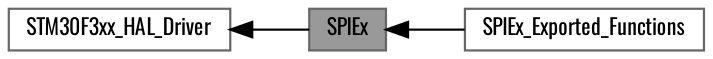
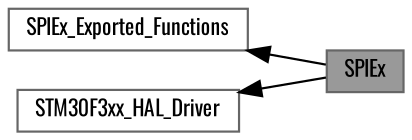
  digraph {
    fontname=Oswald
    rankdir=LR
    node [color=grey40 fillcolor=white fontname=Oswald fontsize=10 shape=box style=filled]
    edge [dir=back fontname=Oswald fontsize=10 labelfontname=Helvetica labelfontsize=10 shape=plaintext style=solid]
    n1 [color=gray40 fillcolor=grey60 fontcolor=black height=0.2 label=SPIEx width=0.4]
    n2 [height=0.2 label=SPIEx_Exported_Functions width=0.4]
    n3 [height=0.2 label=STM30F3xx_HAL_Driver width=0.4]
-   n1 -> n2
+   n2 -> n1
    n3 -> n1
  }
